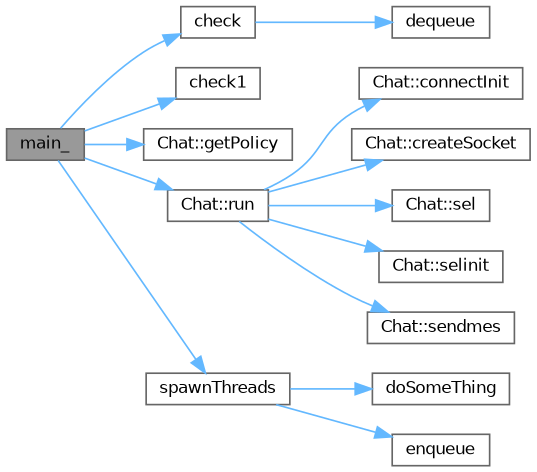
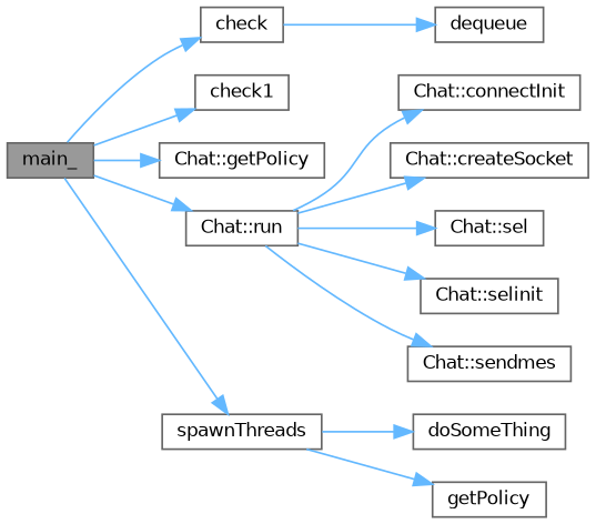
  digraph {
    rankdir=LR
    node [color=grey40 fillcolor=white fontname=Helvetica fontsize=10 shape=box style=filled]
    edge [color=steelblue1 fontname=Helvetica fontsize=10 labelfontname=Helvetica labelfontsize=10 style=solid]
    n1 [color=gray40 fillcolor=grey60 fontcolor=black height=0.2 label=main_ width=0.4]
    n2 [height=0.2 label=check width=0.4]
    n3 [height=0.2 label=check1 width=0.4]
    n4 [height=0.2 label="Chat::getPolicy" width=0.4]
    n5 [height=0.2 label="Chat::run" width=0.4]
    n6 [height=0.2 label=spawnThreads width=0.4]
    n7 [height=0.2 label=dequeue width=0.4]
    n8 [height=0.2 label="Chat::connectInit" width=0.4]
    n9 [height=0.2 label="Chat::createSocket" width=0.4]
    n10 [height=0.2 label="Chat::sel" width=0.4]
    n11 [height=0.2 label="Chat::selinit" width=0.4]
    n12 [height=0.2 label="Chat::sendmes" width=0.4]
    n13 [height=0.2 label=doSomeThing width=0.4]
-   n14 [height=0.2 label=enqueue width=0.4]
+   n14 [height=0.2 label=getPolicy width=0.4]
    n1 -> n2
    n1 -> n3
    n1 -> n4
    n1 -> n5
    n1 -> n6
    n2 -> n7
    n5 -> n8
    n5 -> n9
    n5 -> n10
    n5 -> n11
    n5 -> n12
    n6 -> n13
    n6 -> n14
  }
